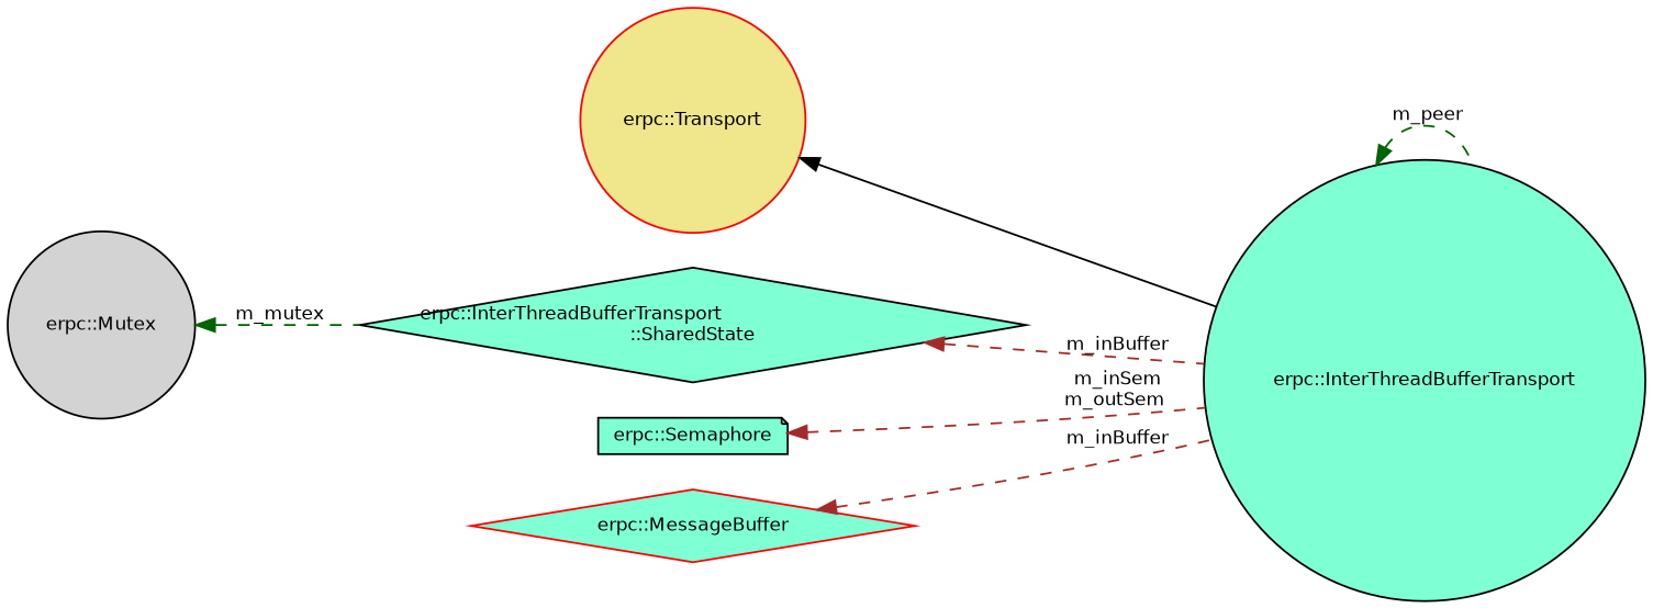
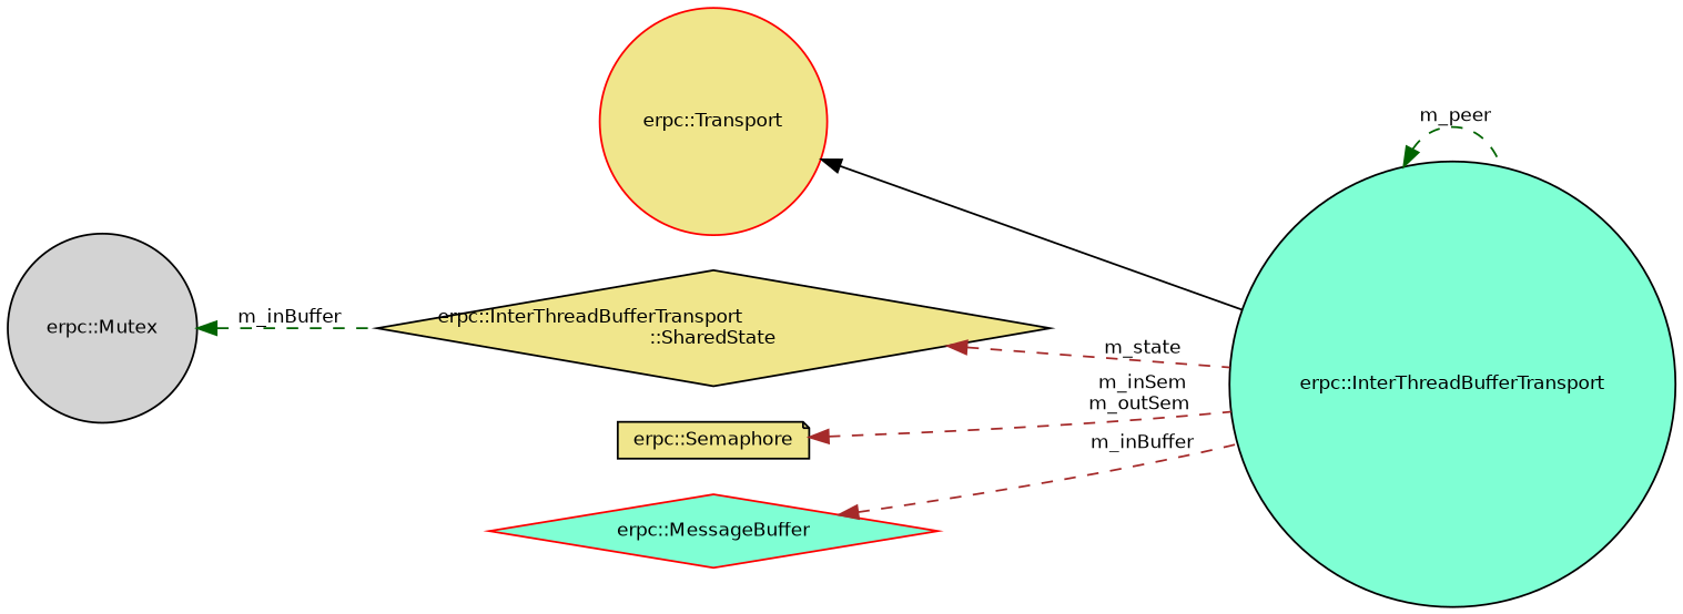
  digraph {
    rankdir=LR
    node [color=black fillcolor=aquamarine fontname=Helvetica fontsize=10 shape=circle style=filled]
    edge [color=brown dir=back fontname=Helvetica fontsize=10 labelfontname=Helvetica labelfontsize=10 style=dashed]
    n1 [fontcolor=black height=0.2 label="erpc::InterThreadBufferTransport" width=0.4]
    n2 [color=red fillcolor=khaki height=0.2 label="erpc::Transport" width=0.4]
-   n3 [height=0.2 label="erpc::InterThreadBufferTransport\l::SharedState" shape=diamond width=0.4]
+   n3 [fillcolor=khaki height=0.2 label="erpc::InterThreadBufferTransport\l::SharedState" shape=diamond width=0.4]
    n4 [fillcolor=lightgrey height=0.2 label="erpc::Mutex" width=0.4]
-   n5 [height=0.2 label="erpc::Semaphore" shape=note width=0.4]
+   n5 [fillcolor=khaki height=0.2 label="erpc::Semaphore" shape=note width=0.4]
    n6 [color=red height=0.2 label="erpc::MessageBuffer" shape=diamond width=0.4]
    n1 -> n1 [color=darkgreen label=" m_peer"]
    n2 -> n1 [color=black style=solid]
-   n3 -> n1 [label=" m_inBuffer"]
-   n4 -> n3 [color=darkgreen label=" m_mutex"]
+   n3 -> n1 [label=" m_state"]
+   n4 -> n3 [color=darkgreen label=" m_inBuffer"]
    n5 -> n1 [label=" m_inSem\nm_outSem"]
    n6 -> n1 [label=" m_inBuffer"]
  }
